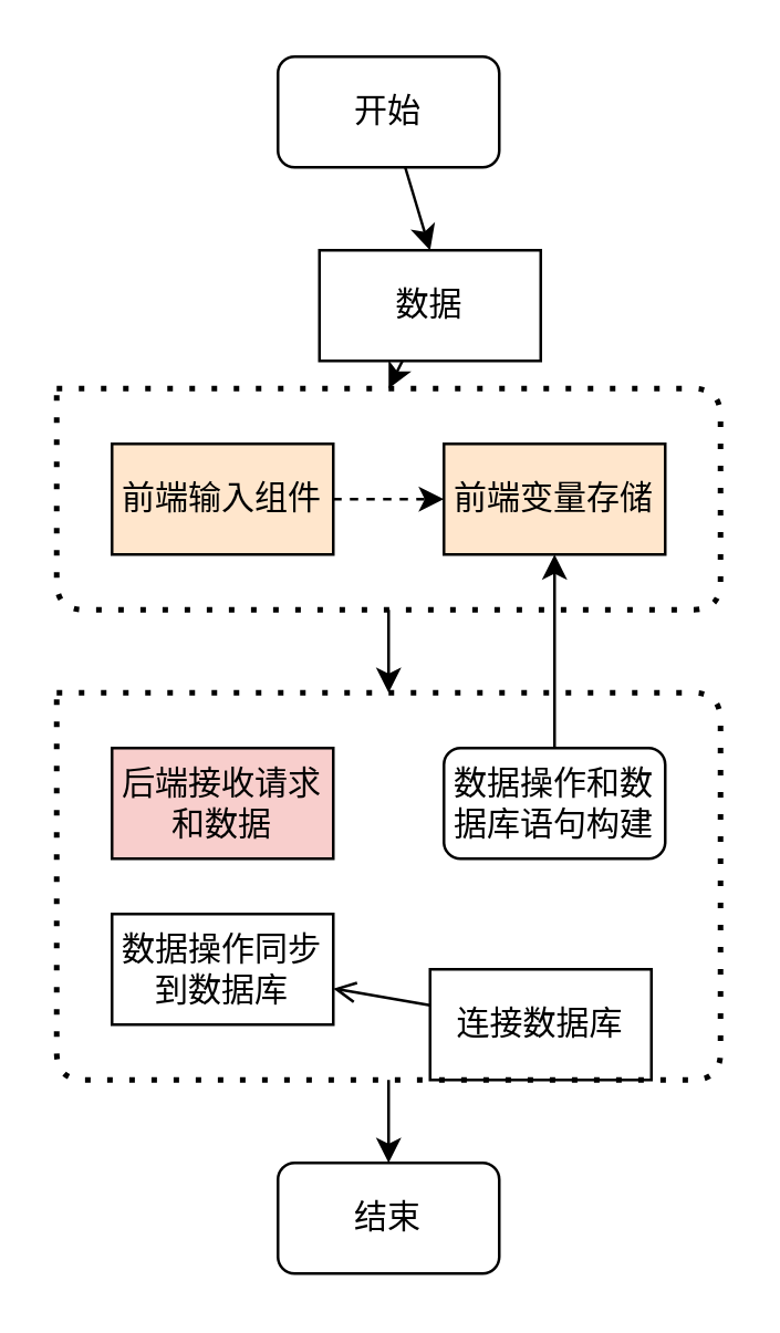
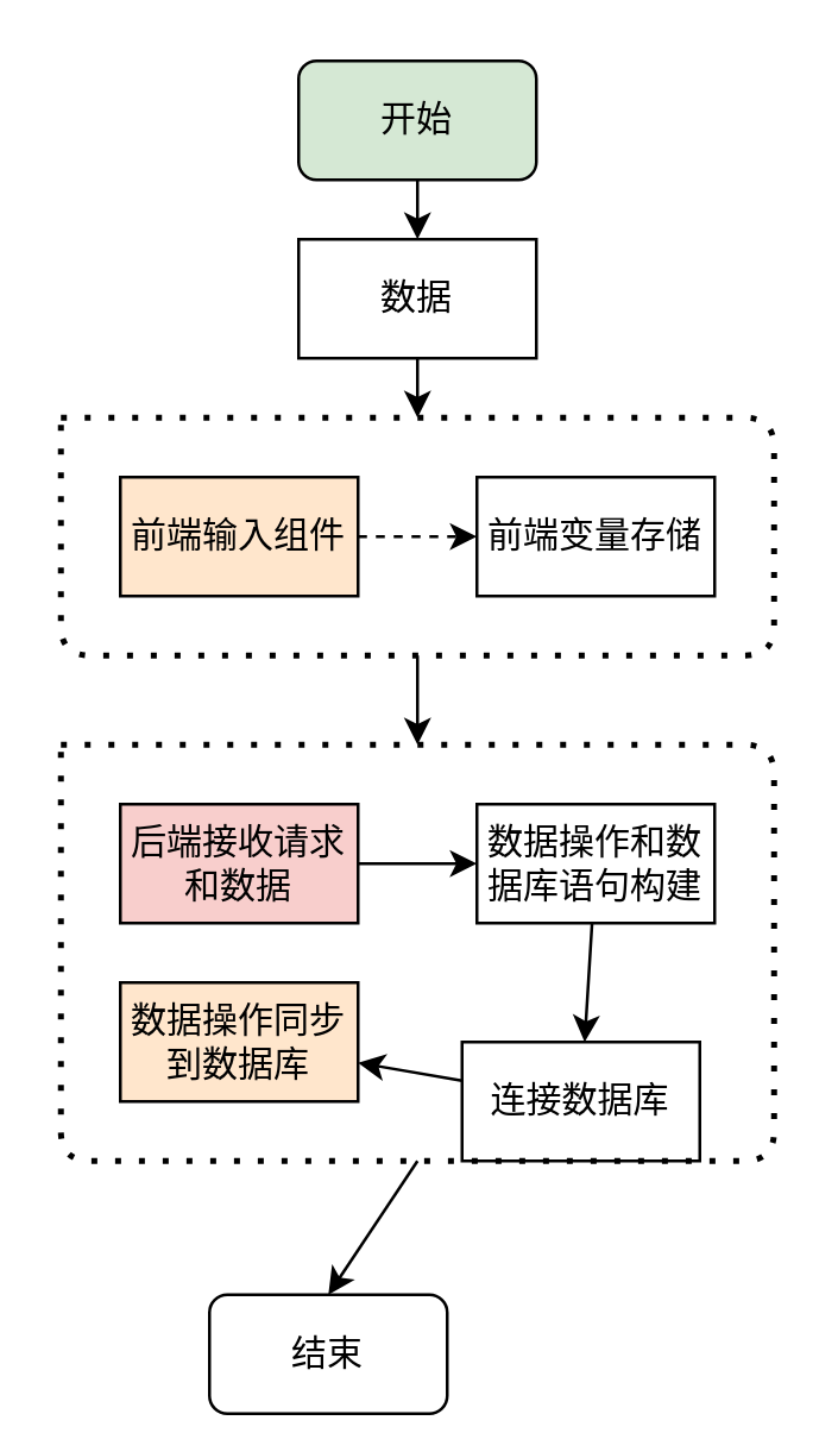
  <mxCell id="0" />
  <mxCell id="1" parent="0" />
  <mxCell id="2" value="" style="edgeStyle=none;html=1;" edge="1" parent="1" source="3"><mxGeometry relative="1" as="geometry"><mxPoint x="140" y="140" as="targetPoint" /></mxGeometry></mxCell>
- <mxCell id="3" value="数据" style="rounded=0;whiteSpace=wrap;html=1;" vertex="1" parent="1"><mxGeometry x="115" y="90" width="80" height="40" as="geometry" /></mxCell>
+ <mxCell id="3" value="数据" style="rounded=0;whiteSpace=wrap;html=1;" vertex="1" parent="1"><mxGeometry x="100" y="80" width="80" height="40" as="geometry" /></mxCell>
  <mxCell id="4" value="" style="edgeStyle=none;html=1;dashed=1;" edge="1" parent="1" source="5" target="6"><mxGeometry relative="1" as="geometry" /></mxCell>
  <mxCell id="5" value="前端输入组件" style="rounded=0;whiteSpace=wrap;html=1;fillColor=#ffe6cc;" vertex="1" parent="1"><mxGeometry x="40" y="160" width="80" height="40" as="geometry" /></mxCell>
- <mxCell id="6" value="前端变量存储" style="whiteSpace=wrap;html=1;rounded=0;fillColor=#ffe6cc;" vertex="1" parent="1"><mxGeometry x="160" y="160" width="80" height="40" as="geometry" /></mxCell>
+ <mxCell id="6" value="前端变量存储" style="whiteSpace=wrap;html=1;rounded=0;" vertex="1" parent="1"><mxGeometry x="160" y="160" width="80" height="40" as="geometry" /></mxCell>
+ <mxCell id="7" value="" style="edgeStyle=none;html=1;" edge="1" parent="1" source="8" target="10"><mxGeometry relative="1" as="geometry" /></mxCell>
  <mxCell id="8" value="后端接收请求和数据" style="whiteSpace=wrap;html=1;rounded=0;fillColor=#f8cecc;" vertex="1" parent="1"><mxGeometry x="40" y="270" width="80" height="40" as="geometry" /></mxCell>
- <mxCell id="9" value="" style="edgeStyle=none;html=1;" edge="1" parent="1" source="10" target="6"><mxGeometry relative="1" as="geometry" /></mxCell>
- <mxCell id="10" value="数据操作和数据库语句构建" style="whiteSpace=wrap;html=1;rounded=1;" vertex="1" parent="1"><mxGeometry x="160" y="270" width="80" height="40" as="geometry" /></mxCell>
- <mxCell id="11" value="" style="edgeStyle=none;html=1;endArrow=open;" edge="1" parent="1" source="12" target="13"><mxGeometry relative="1" as="geometry" /></mxCell>
+ <mxCell id="9" value="" style="edgeStyle=none;html=1;" edge="1" parent="1" source="10" target="12"><mxGeometry relative="1" as="geometry" /></mxCell>
+ <mxCell id="10" value="数据操作和数据库语句构建" style="whiteSpace=wrap;html=1;rounded=0;" vertex="1" parent="1"><mxGeometry x="160" y="270" width="80" height="40" as="geometry" /></mxCell>
+ <mxCell id="11" value="" style="edgeStyle=none;html=1;" edge="1" parent="1" source="12" target="13"><mxGeometry relative="1" as="geometry" /></mxCell>
  <mxCell id="12" value="连接数据库" style="rounded=0;whiteSpace=wrap;html=1;" vertex="1" parent="1"><mxGeometry x="155" y="350" width="80" height="40" as="geometry" /></mxCell>
- <mxCell id="13" value="数据操作同步到数据库" style="whiteSpace=wrap;html=1;rounded=0;" vertex="1" parent="1"><mxGeometry x="40" y="330" width="80" height="40" as="geometry" /></mxCell>
+ <mxCell id="13" value="数据操作同步到数据库" style="whiteSpace=wrap;html=1;rounded=0;fillColor=#ffe6cc;" vertex="1" parent="1"><mxGeometry x="40" y="330" width="80" height="40" as="geometry" /></mxCell>
  <mxCell id="14" style="edgeStyle=none;html=1;entryX=0.5;entryY=0;entryDx=0;entryDy=0;" edge="1" parent="1" source="15" target="3"><mxGeometry relative="1" as="geometry" /></mxCell>
- <mxCell id="15" value="开始" style="rounded=1;whiteSpace=wrap;html=1;" vertex="1" parent="1"><mxGeometry x="100" y="20" width="80" height="40" as="geometry" /></mxCell>
- <mxCell id="16" value="结束" style="rounded=1;whiteSpace=wrap;html=1;" vertex="1" parent="1"><mxGeometry x="100" y="420" width="80" height="40" as="geometry" /></mxCell>
+ <mxCell id="15" value="开始" style="rounded=1;whiteSpace=wrap;html=1;fillColor=#d5e8d4;" vertex="1" parent="1"><mxGeometry x="100" y="20" width="80" height="40" as="geometry" /></mxCell>
+ <mxCell id="16" value="结束" style="rounded=1;whiteSpace=wrap;html=1;" vertex="1" parent="1"><mxGeometry x="70" y="435" width="80" height="40" as="geometry" /></mxCell>
  <mxCell id="17" value="" style="endArrow=none;dashed=1;html=1;dashPattern=1 3;strokeWidth=2;" edge="1" parent="1"><mxGeometry width="50" height="50" relative="1" as="geometry"><mxPoint x="20" y="140" as="sourcePoint" /><mxPoint x="20" y="140" as="targetPoint" /><Array as="points"><mxPoint x="260" y="140" /><mxPoint x="260" y="220" /><mxPoint x="20" y="220" /></Array></mxGeometry></mxCell>
  <mxCell id="18" value="" style="endArrow=none;dashed=1;html=1;dashPattern=1 3;strokeWidth=2;" edge="1" parent="1"><mxGeometry width="50" height="50" relative="1" as="geometry"><mxPoint x="20" y="250" as="sourcePoint" /><mxPoint x="20" y="250" as="targetPoint" /><Array as="points"><mxPoint x="260" y="250" /><mxPoint x="260" y="390" /><mxPoint x="140" y="390" /><mxPoint x="20" y="390" /></Array></mxGeometry></mxCell>
  <mxCell id="19" value="" style="endArrow=classic;html=1;entryX=0.5;entryY=0;entryDx=0;entryDy=0;" edge="1" parent="1" target="16"><mxGeometry width="50" height="50" relative="1" as="geometry"><mxPoint x="140" y="390" as="sourcePoint" /><mxPoint x="320" y="300" as="targetPoint" /></mxGeometry></mxCell>
  <mxCell id="20" value="" style="endArrow=classic;html=1;" edge="1" parent="1"><mxGeometry width="50" height="50" relative="1" as="geometry"><mxPoint x="140" y="220" as="sourcePoint" /><mxPoint x="140" y="250" as="targetPoint" /></mxGeometry></mxCell>
